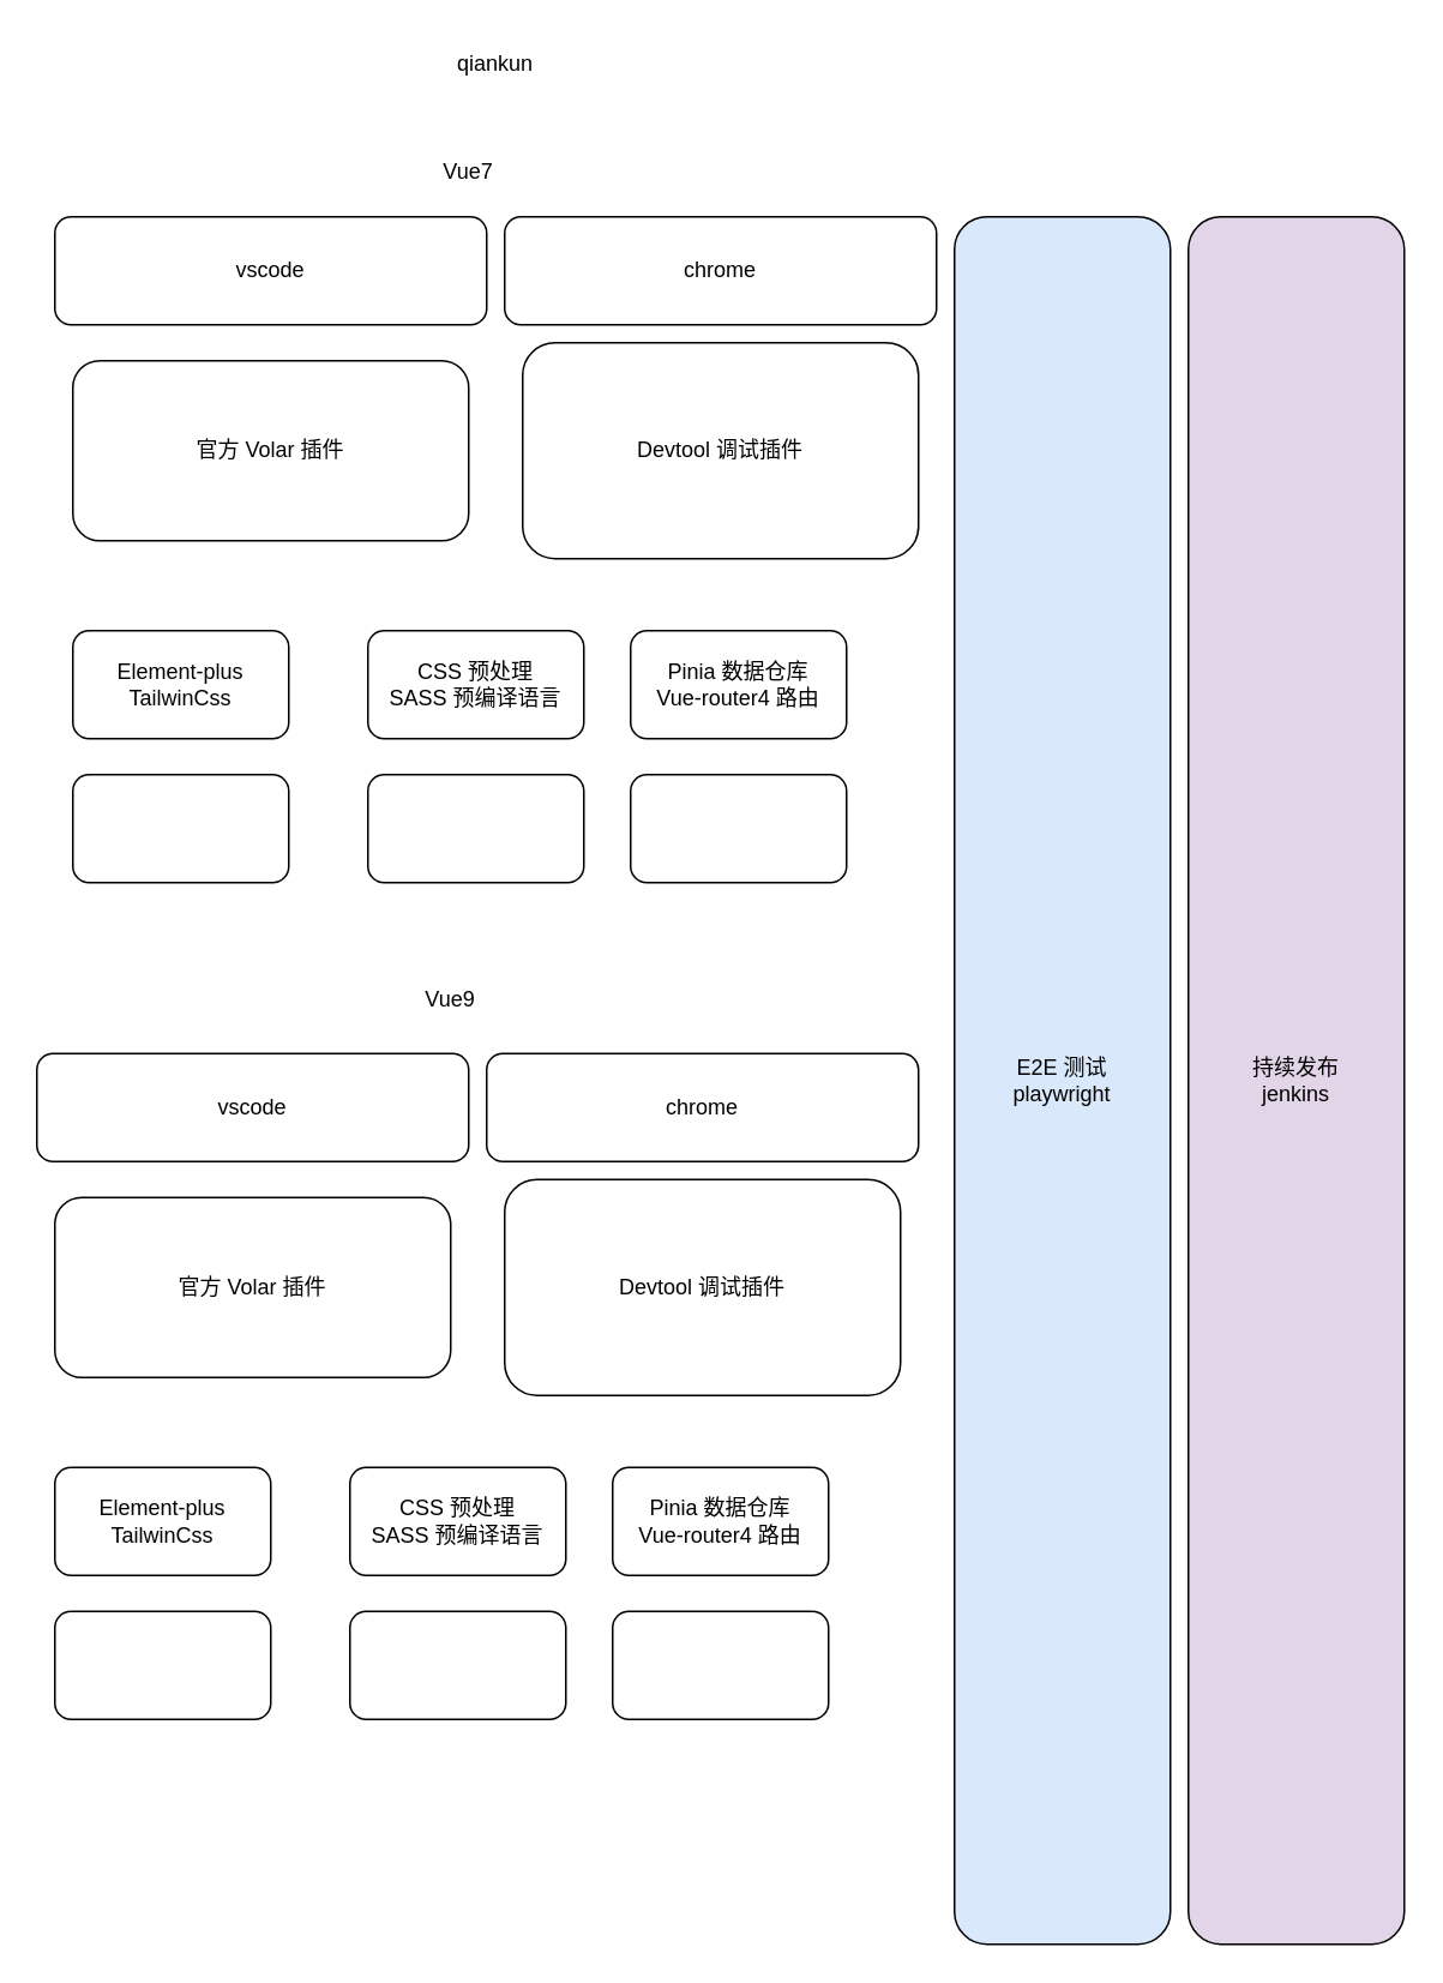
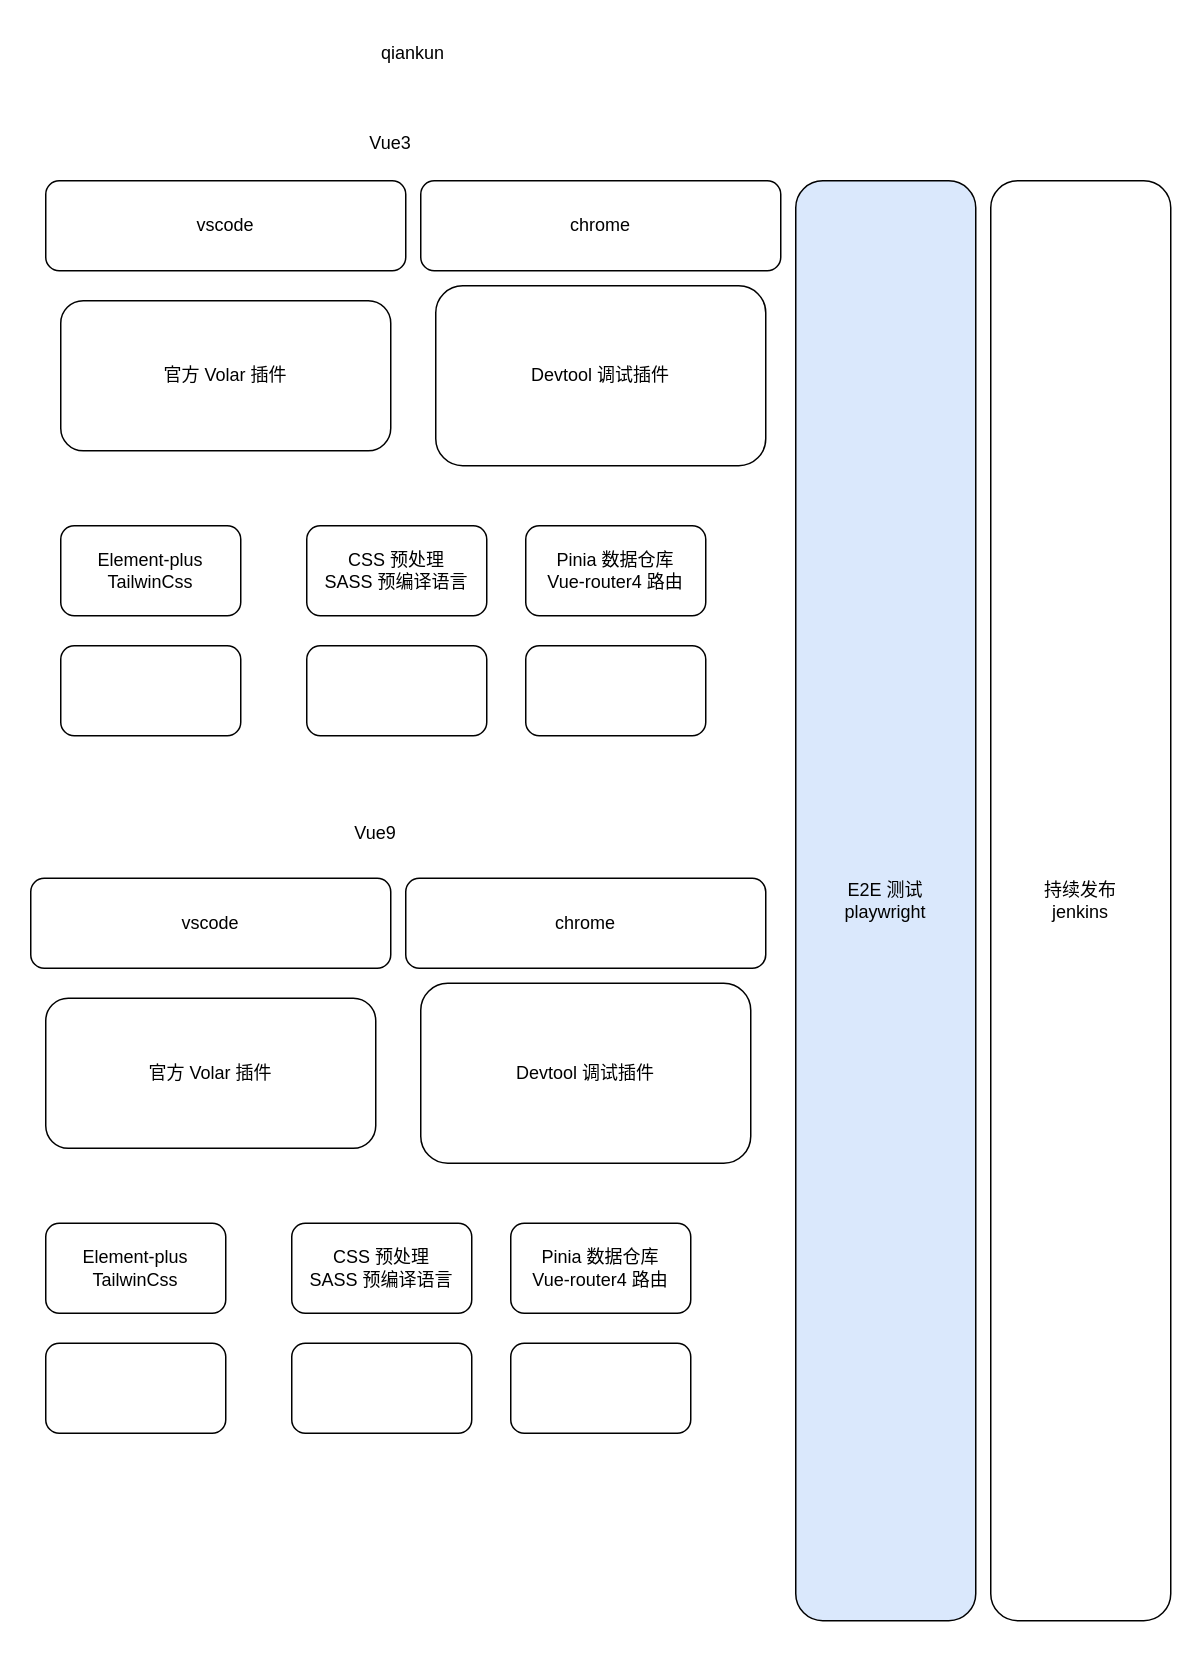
  <mxCell id="0" />
  <mxCell id="1" parent="0" />
  <mxCell id="2" value="官方 Volar 插件" style="rounded=1;whiteSpace=wrap;html=1;" vertex="1" parent="1"><mxGeometry x="40" y="200" width="220" height="100" as="geometry" /></mxCell>
  <mxCell id="3" value="Devtool 调试插件" style="rounded=1;whiteSpace=wrap;html=1;" vertex="1" parent="1"><mxGeometry x="290" y="190" width="220" height="120" as="geometry" /></mxCell>
  <mxCell id="4" value="vscode" style="rounded=1;whiteSpace=wrap;html=1;" vertex="1" parent="1"><mxGeometry x="30" y="120" width="240" height="60" as="geometry" /></mxCell>
  <mxCell id="5" value="chrome" style="rounded=1;whiteSpace=wrap;html=1;" vertex="1" parent="1"><mxGeometry x="280" y="120" width="240" height="60" as="geometry" /></mxCell>
  <mxCell id="6" value="Pinia 数据仓库&lt;br&gt;Vue-router4 路由&lt;br&gt;" style="rounded=1;whiteSpace=wrap;html=1;" vertex="1" parent="1"><mxGeometry x="350" y="350" width="120" height="60" as="geometry" /></mxCell>
  <mxCell id="7" value="&lt;span&gt;CSS 预处理&lt;br&gt;SASS 预编译语言&lt;br&gt;&lt;/span&gt;" style="rounded=1;whiteSpace=wrap;html=1;" vertex="1" parent="1"><mxGeometry x="204" y="350" width="120" height="60" as="geometry" /></mxCell>
  <mxCell id="8" value="Element-plus&lt;br&gt;TailwinCss" style="rounded=1;whiteSpace=wrap;html=1;" vertex="1" parent="1"><mxGeometry x="40" y="350" width="120" height="60" as="geometry" /></mxCell>
  <mxCell id="9" value="" style="rounded=1;whiteSpace=wrap;html=1;" vertex="1" parent="1"><mxGeometry x="40" y="430" width="120" height="60" as="geometry" /></mxCell>
  <mxCell id="10" value="" style="rounded=1;whiteSpace=wrap;html=1;" vertex="1" parent="1"><mxGeometry x="204" y="430" width="120" height="60" as="geometry" /></mxCell>
  <mxCell id="11" value="" style="rounded=1;whiteSpace=wrap;html=1;" vertex="1" parent="1"><mxGeometry x="350" y="430" width="120" height="60" as="geometry" /></mxCell>
  <mxCell id="12" value="E2E 测试&lt;br&gt;playwright" style="rounded=1;whiteSpace=wrap;html=1;horizontal=1;fillColor=#dae8fc;" vertex="1" parent="1"><mxGeometry x="530" y="120" width="120" height="960" as="geometry" /></mxCell>
- <mxCell id="13" value="持续发布&lt;br&gt;jenkins" style="rounded=1;whiteSpace=wrap;html=1;horizontal=1;fillColor=#e1d5e7;" vertex="1" parent="1"><mxGeometry x="660" y="120" width="120" height="960" as="geometry" /></mxCell>
+ <mxCell id="13" value="持续发布&lt;br&gt;jenkins" style="rounded=1;whiteSpace=wrap;html=1;horizontal=1;" vertex="1" parent="1"><mxGeometry x="660" y="120" width="120" height="960" as="geometry" /></mxCell>
  <mxCell id="14" value="官方 Volar 插件" style="rounded=1;whiteSpace=wrap;html=1;" vertex="1" parent="1"><mxGeometry x="30" y="665" width="220" height="100" as="geometry" /></mxCell>
  <mxCell id="15" value="Devtool 调试插件" style="rounded=1;whiteSpace=wrap;html=1;" vertex="1" parent="1"><mxGeometry x="280" y="655" width="220" height="120" as="geometry" /></mxCell>
  <mxCell id="16" value="vscode" style="rounded=1;whiteSpace=wrap;html=1;" vertex="1" parent="1"><mxGeometry x="20" y="585" width="240" height="60" as="geometry" /></mxCell>
  <mxCell id="17" value="chrome" style="rounded=1;whiteSpace=wrap;html=1;" vertex="1" parent="1"><mxGeometry x="270" y="585" width="240" height="60" as="geometry" /></mxCell>
  <mxCell id="18" value="Pinia 数据仓库&lt;br&gt;Vue-router4 路由&lt;br&gt;" style="rounded=1;whiteSpace=wrap;html=1;" vertex="1" parent="1"><mxGeometry x="340" y="815" width="120" height="60" as="geometry" /></mxCell>
  <mxCell id="19" value="&lt;span&gt;CSS 预处理&lt;br&gt;SASS 预编译语言&lt;br&gt;&lt;/span&gt;" style="rounded=1;whiteSpace=wrap;html=1;" vertex="1" parent="1"><mxGeometry x="194" y="815" width="120" height="60" as="geometry" /></mxCell>
  <mxCell id="20" value="Element-plus&lt;br&gt;TailwinCss" style="rounded=1;whiteSpace=wrap;html=1;" vertex="1" parent="1"><mxGeometry x="30" y="815" width="120" height="60" as="geometry" /></mxCell>
  <mxCell id="21" value="" style="rounded=1;whiteSpace=wrap;html=1;" vertex="1" parent="1"><mxGeometry x="30" y="895" width="120" height="60" as="geometry" /></mxCell>
  <mxCell id="22" value="" style="rounded=1;whiteSpace=wrap;html=1;" vertex="1" parent="1"><mxGeometry x="194" y="895" width="120" height="60" as="geometry" /></mxCell>
  <mxCell id="23" value="" style="rounded=1;whiteSpace=wrap;html=1;" vertex="1" parent="1"><mxGeometry x="340" y="895" width="120" height="60" as="geometry" /></mxCell>
  <mxCell id="24" value="Vue9" style="text;html=1;strokeColor=none;fillColor=none;align=center;verticalAlign=middle;whiteSpace=wrap;rounded=0;" vertex="1" parent="1"><mxGeometry x="220" y="540" width="60" height="30" as="geometry" /></mxCell>
- <mxCell id="25" value="Vue7" style="text;html=1;strokeColor=none;fillColor=none;align=center;verticalAlign=middle;whiteSpace=wrap;rounded=0;" vertex="1" parent="1"><mxGeometry x="230" y="80" width="60" height="30" as="geometry" /></mxCell>
+ <mxCell id="25" value="Vue3" style="text;html=1;strokeColor=none;fillColor=none;align=center;verticalAlign=middle;whiteSpace=wrap;rounded=0;" vertex="1" parent="1"><mxGeometry x="230" y="80" width="60" height="30" as="geometry" /></mxCell>
  <mxCell id="26" value="qiankun" style="text;html=1;strokeColor=none;fillColor=none;align=center;verticalAlign=middle;whiteSpace=wrap;rounded=0;" vertex="1" parent="1"><mxGeometry x="245" y="20" width="60" height="30" as="geometry" /></mxCell>
